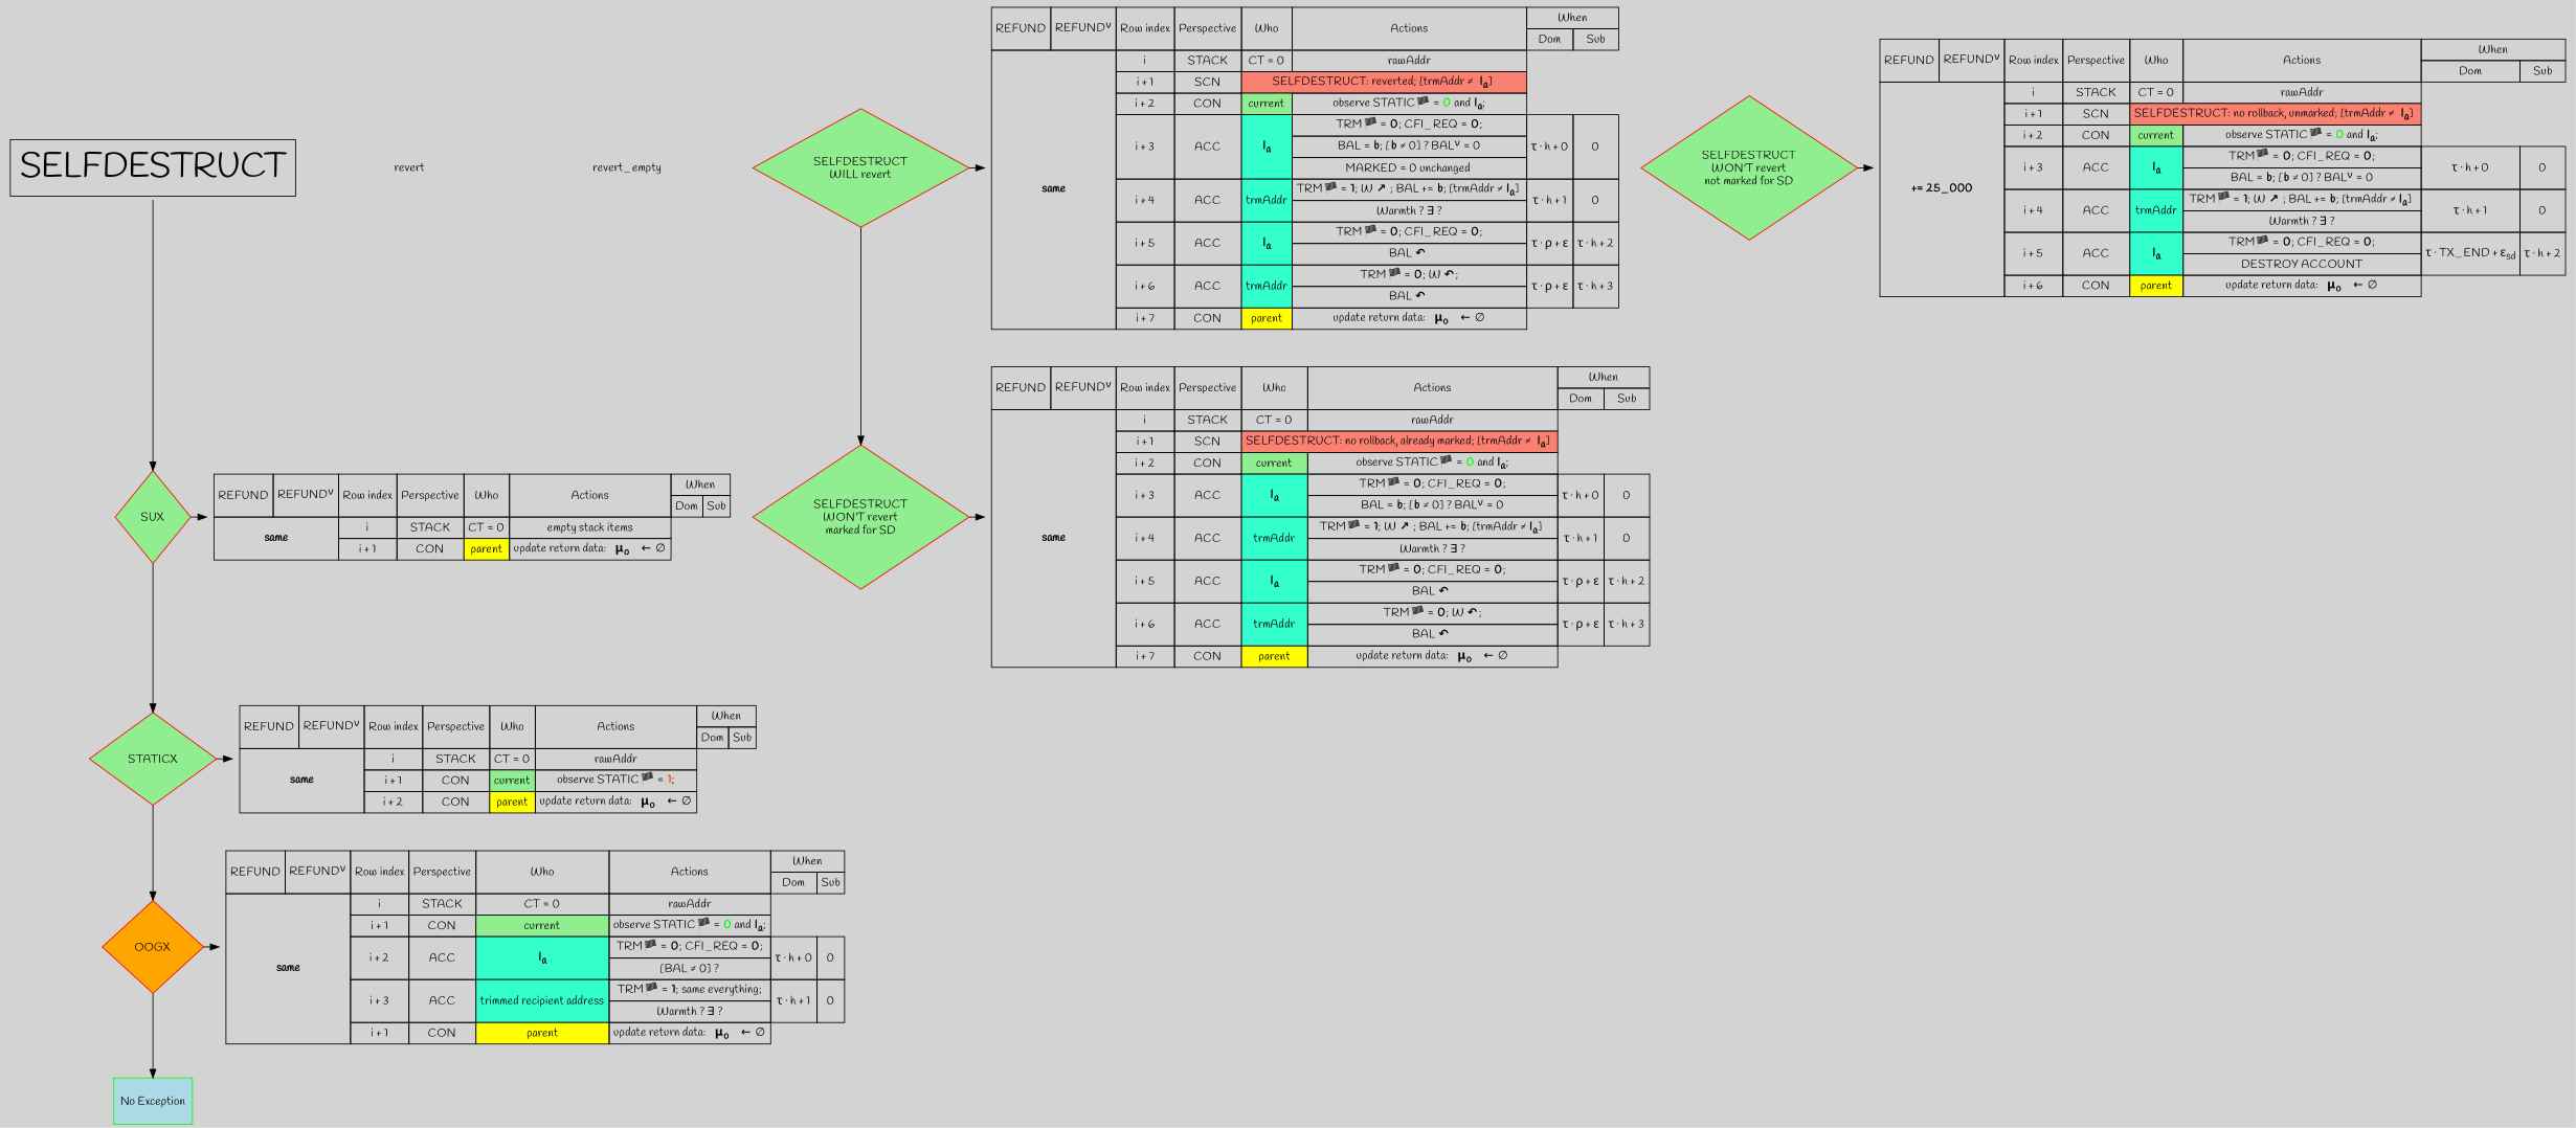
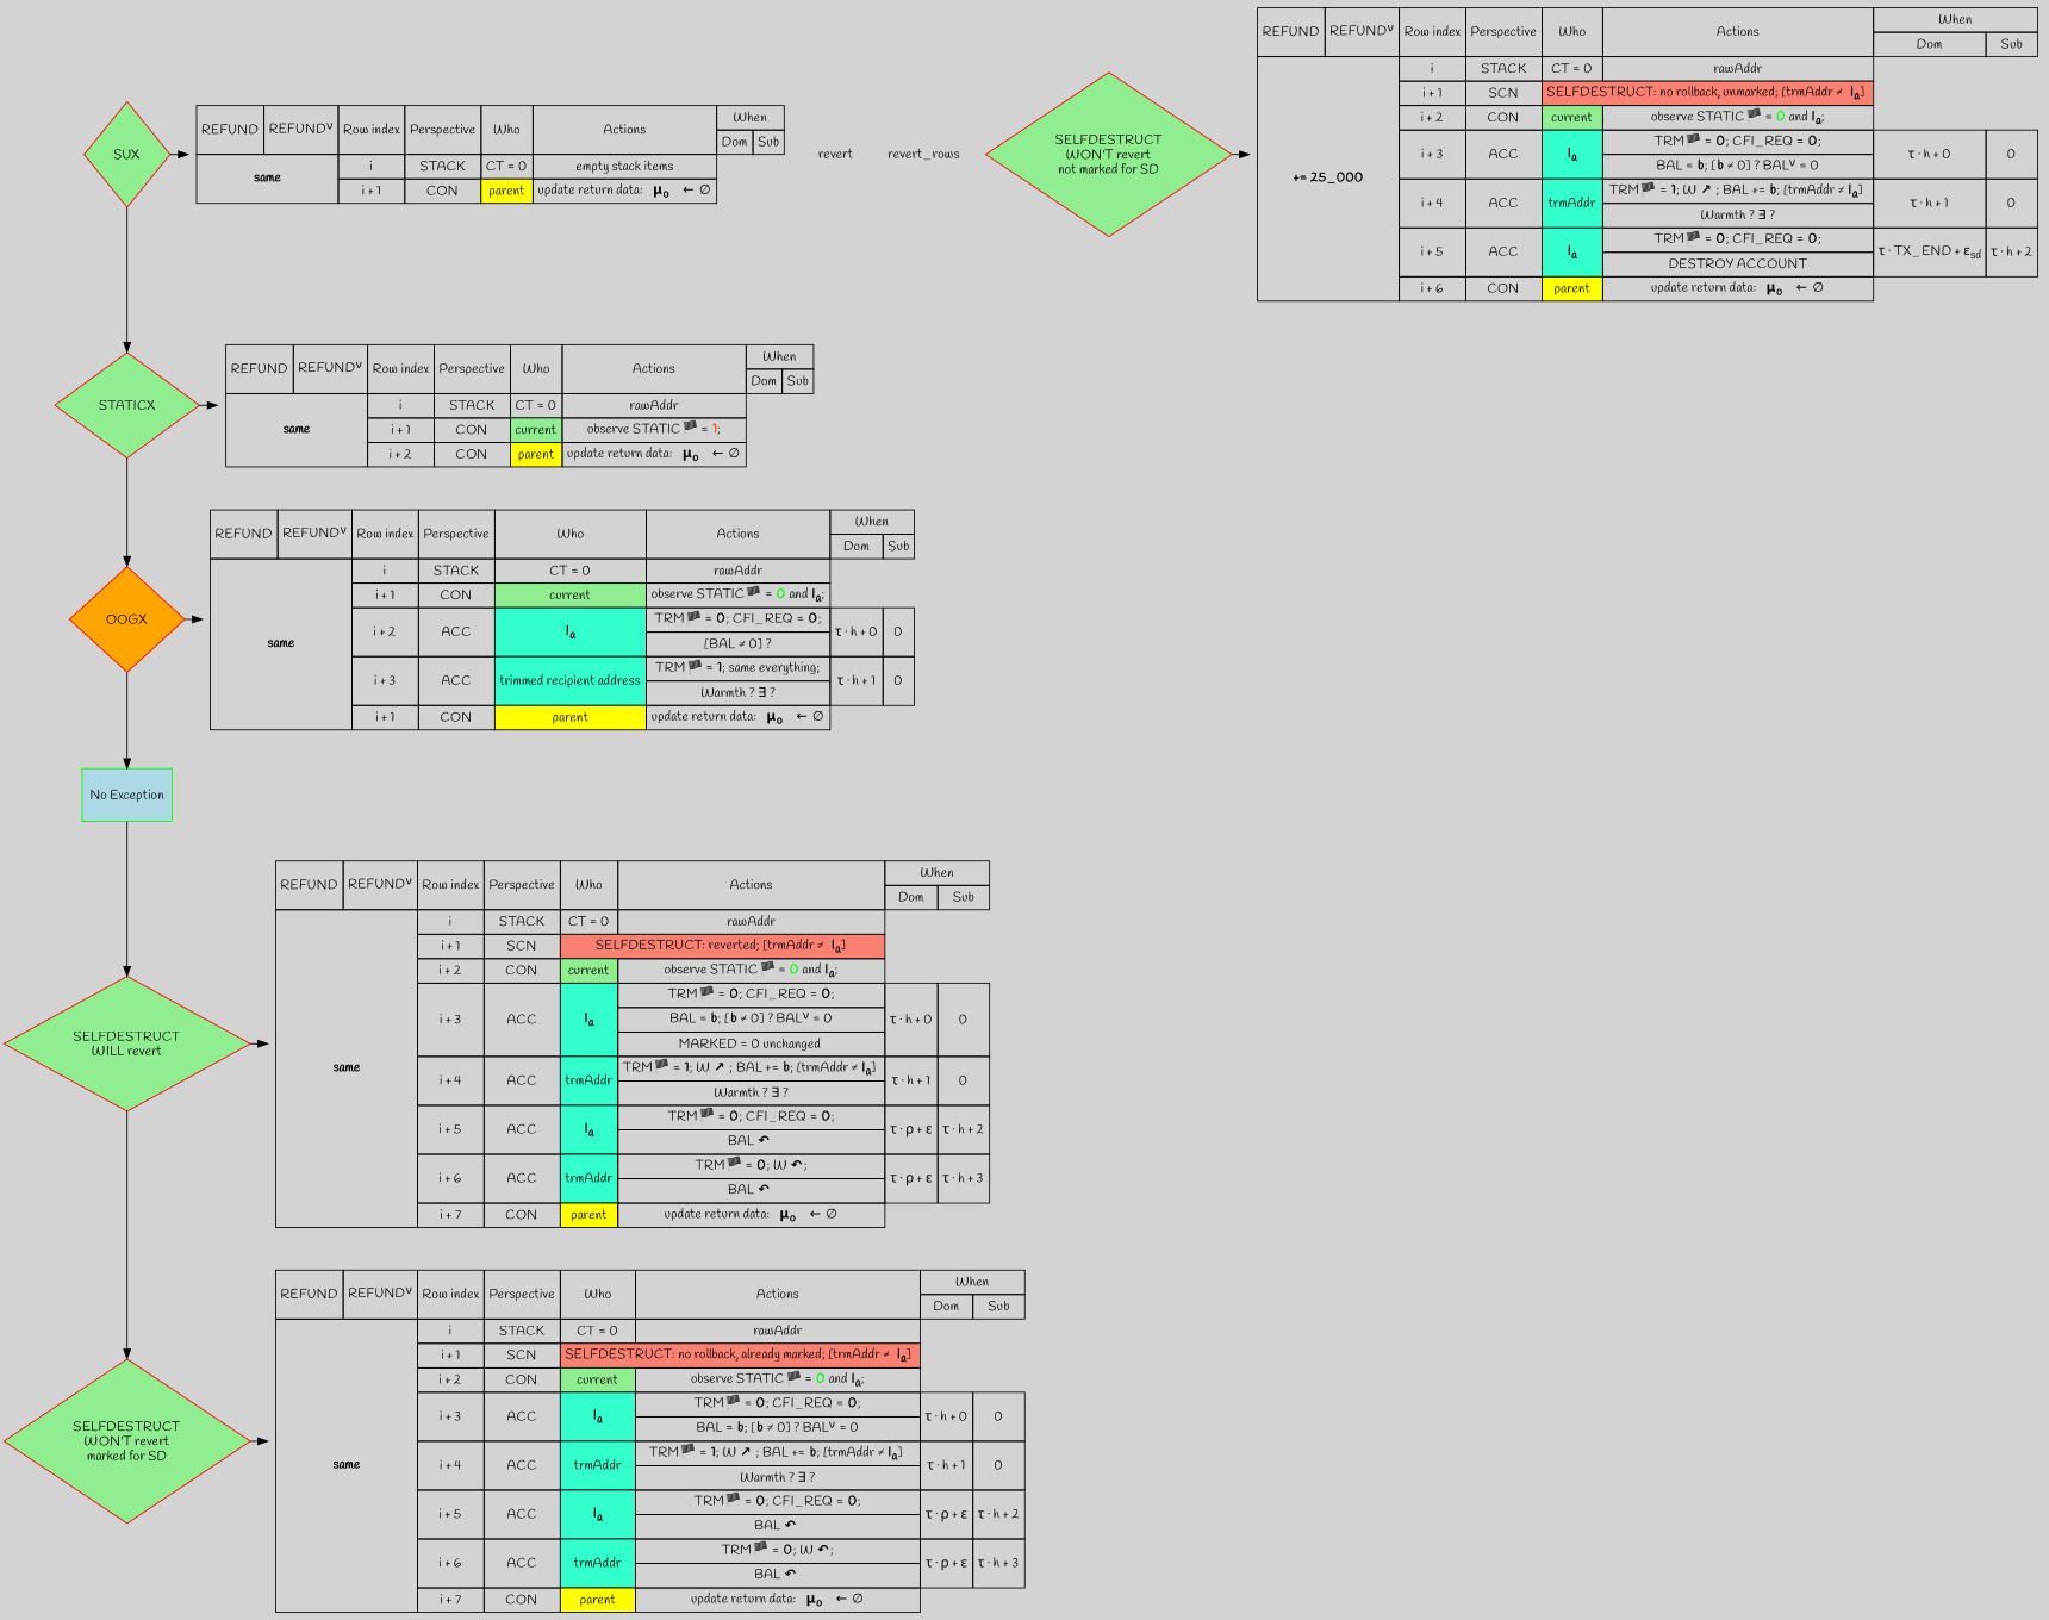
  digraph {
    bgcolor=lightgray
    node [fontname=Handlee shape=plaintext]
    edge [fontname=Handlee]
    n1 [color=RED fillcolor=LIGHTGREEN label="\nSUX\n " shape=diamond style=filled]
    n2 [label=< <TABLE BORDER="0" CELLBORDER="1" CELLSPACING="0" CELLPADDING="4">   <TR>     <TD ROWSPAN="2">REFUND</TD><TD ROWSPAN="2">REFUND<sup>&nu;</sup></TD>     <TD ROWSPAN="2">Row index</TD>     <TD ROWSPAN="2">Perspective</TD>     <TD ROWSPAN="2">Who</TD>     <TD ROWSPAN="2" COLSPAN="1">Actions</TD>     <TD ROWSPAN="1" COLSPAN="2">When</TD>   </TR>   <TR>     <TD ROWSPAN="1" COLSPAN="1">Dom</TD><TD ROWSPAN="1" COLSPAN="1">Sub</TD>   </TR>   <TR>     <TD ROWSPAN="2" COLSPAN="2"><B>same</B></TD>     <TD>i</TD>     <TD>STACK</TD>     <TD>CT = 0</TD>     <TD>empty stack items</TD>   </TR>   <TR>     <TD>i + 1</TD>     <TD>CON</TD>     <TD BGCOLOR="YELLOW">parent</TD>     <TD COLSPAN="1">update return data: &nbsp; <B>μ<sub>o</sub></B> &shy;&nbsp; ← ∅</TD>   </TR> </TABLE>>]
    n3 [color=RED fillcolor=LIGHTGREEN label="\nSTATICX\n " shape=diamond style=filled]
    n4 [label=< <TABLE BORDER="0" CELLBORDER="1" CELLSPACING="0" CELLPADDING="4">   <TR>     <TD ROWSPAN="2">REFUND</TD><TD ROWSPAN="2">REFUND<sup>&nu;</sup></TD>     <TD ROWSPAN="2">Row index</TD>     <TD ROWSPAN="2">Perspective</TD>     <TD ROWSPAN="2">Who</TD>     <TD ROWSPAN="2" COLSPAN="1">Actions</TD>     <TD ROWSPAN="1" COLSPAN="2">When</TD>   </TR>   <TR>     <TD ROWSPAN="1" COLSPAN="1">Dom</TD>     <TD ROWSPAN="1" COLSPAN="1">Sub</TD>   </TR>   <TR>     <TD ROWSPAN="3" COLSPAN="2"><B>same</B></TD>     <TD>i</TD>     <TD>STACK</TD>     <TD>CT = 0</TD>     <TD>rawAddr</TD>   </TR>   <TR>     <TD>i + 1</TD>     <TD>CON</TD>     <TD BGCOLOR="LIGHTGREEN">current</TD>     <TD>observe STATIC🏴 = <B><FONT COLOR="ORANGERED">1</FONT></B>;</TD>   </TR>   <TR>     <TD>i + 2</TD>     <TD>CON</TD>     <TD BGCOLOR="YELLOW">parent</TD>     <TD>update return data: &nbsp; <B>μ<sub>o</sub></B> &shy;&nbsp; ← ∅</TD>   </TR> </TABLE>>]
    n5 [color=RED fillcolor=ORANGE label="\nOOGX\n " shape=diamond style=filled]
    n6 [label=< <TABLE BORDER="0" CELLBORDER="1" CELLSPACING="0" CELLPADDING="4">   <TR>     <TD ROWSPAN="2">REFUND</TD><TD ROWSPAN="2">REFUND<sup>&nu;</sup></TD>     <TD ROWSPAN="2">Row index</TD>     <TD ROWSPAN="2">Perspective</TD>     <TD ROWSPAN="2">Who</TD>     <TD ROWSPAN="2" COLSPAN="1">Actions</TD>     <TD ROWSPAN="1" COLSPAN="2">When</TD>   </TR>   <TR>     <TD ROWSPAN="1" COLSPAN="1">Dom</TD>     <TD ROWSPAN="1" COLSPAN="1">Sub</TD>   </TR>   <TR>     <TD ROWSPAN="7" COLSPAN="2"><B>same</B></TD>     <TD>i</TD>     <TD>STACK</TD>     <TD>CT = 0</TD>     <TD>rawAddr</TD>   </TR>   <TR>     <TD>i + 1</TD>     <TD>CON</TD>     <TD BGCOLOR="LIGHTGREEN">current</TD>     <TD>observe STATIC🏴 = <B><FONT COLOR="GREEN">0</FONT></B> and <B>I<sub>a</sub></B>;</TD>   </TR>   <TR>     <TD ROWSPAN="2">i + 2</TD>     <TD ROWSPAN="2">ACC</TD>     <TD ROWSPAN="2" BGCOLOR=" #33FFCC "><B>I<sub>a</sub></B></TD>     <TD ROWSPAN="1">TRM🏴 = <B>0</B>; CFI_REQ = <B>0</B>;</TD>     <TD ROWSPAN="2">τ · h + 0</TD>     <TD ROWSPAN="2">0</TD>   </TR>   <TR>     <TD ROWSPAN="1">[BAL &ne; 0] ?</TD>   </TR>   <TR>     <TD ROWSPAN="2">i + 3</TD>     <TD ROWSPAN="2">ACC</TD>     <TD ROWSPAN="2" BGCOLOR=" #33FFCC ">trimmed recipient address</TD>     <TD ROWSPAN="1">TRM🏴 = <B>1</B>; same everything;</TD>     <TD ROWSPAN="2">τ · h + 1</TD>     <TD ROWSPAN="2">0</TD>   </TR>   <TR>     <TD ROWSPAN="1">Warmth ? &exist; ?</TD>   </TR>   <TR>     <TD>i + 1</TD>     <TD>CON</TD>     <TD BGCOLOR="YELLOW">parent</TD>     <TD>update return data: &nbsp; <B>μ<sub>o</sub></B> &shy;&nbsp; ← ∅</TD>   </TR> </TABLE>>]
    revert
-   revert_rows [label=revert_empty]
+   revert_rows
    n9 [color=RED fillcolor=LIGHTGREEN label="\nSELFDESTRUCT\nWILL revert\n " shape=diamond style=filled]
    n10 [label=< <TABLE BORDER="0" CELLBORDER="1" CELLSPACING="0" CELLPADDING="4">   <TR>     <TD ROWSPAN="2">REFUND</TD><TD ROWSPAN="2">REFUND<sup>&nu;</sup></TD>     <TD ROWSPAN="2">Row index</TD>     <TD ROWSPAN="2">Perspective</TD>     <TD ROWSPAN="2">Who</TD>     <TD ROWSPAN="2" COLSPAN="1">Actions</TD>     <TD ROWSPAN="1" COLSPAN="2">When</TD>   </TR>   <TR>     <TD ROWSPAN="1" COLSPAN="1">Dom</TD>     <TD ROWSPAN="1" COLSPAN="1">Sub</TD>   </TR>   <TR>     <TD ROWSPAN="13" COLSPAN="2"><B>same</B></TD>     <TD>i</TD>     <TD>STACK</TD>     <TD>CT = 0</TD>     <TD>rawAddr</TD>   </TR>   <TR>     <TD COLSPAN="1">i + 1</TD>     <TD COLSPAN="1">SCN</TD>     <TD BGCOLOR="salmon" COLSPAN="2">SELFDESTRUCT: reverted; [trmAddr &ne;&nbsp; <B>I<sub>a</sub></B>] </TD>   </TR>   <TR>     <TD>i + 2</TD>     <TD>CON</TD>     <TD BGCOLOR="LIGHTGREEN">current</TD>     <TD>observe STATIC🏴 = <B><FONT COLOR="GREEN">0</FONT></B> and <B>I<sub>a</sub></B>;</TD>   </TR>   <TR>     <TD ROWSPAN="3">i + 3</TD>     <TD ROWSPAN="3">ACC</TD>     <TD ROWSPAN="3" BGCOLOR=" #33FFCC "><B>I<sub>a</sub></B></TD>     <TD ROWSPAN="1">TRM🏴 = <B>0</B>; CFI_REQ = <B>0</B>;</TD>     <TD ROWSPAN="3">τ · h + 0</TD>     <TD ROWSPAN="3">0</TD>   </TR>   <TR>     <TD ROWSPAN="1">BAL = <B>b</B>; [<B>b</B> &ne; 0] ? BAL<sup>&nu;</sup> = 0</TD>   </TR>   <TR>     <TD ROWSPAN="1">MARKED = 0 unchanged </TD>   </TR>   <TR>     <TD ROWSPAN="2">i + 4</TD>     <TD ROWSPAN="2">ACC</TD>     <TD ROWSPAN="2" BGCOLOR=" #33FFCC ">trmAddr</TD>     <TD ROWSPAN="1">TRM🏴 = <B>1</B>; W <B>↗</B> ; BAL += <B>b</B>; [trmAddr &ne; <B>I<sub>a</sub></B>] </TD>     <TD ROWSPAN="2">τ · h + 1</TD>     <TD ROWSPAN="2">0</TD>   </TR>   <TR>     <TD ROWSPAN="1">Warmth ? &exist; ?</TD>   </TR>   <TR>     <TD ROWSPAN="2">i + 5</TD>     <TD ROWSPAN="2">ACC</TD>     <TD ROWSPAN="2" BGCOLOR=" #33FFCC "><B>I<sub>a</sub></B></TD>     <TD ROWSPAN="1">TRM🏴 = <B>0</B>; CFI_REQ = <B>0</B>;</TD>     <TD ROWSPAN="2">τ · ρ + ε</TD><TD ROWSPAN="2">τ · h + 2</TD>   </TR>   <TR>     <TD ROWSPAN="1">BAL <B>↶</B> </TD>   </TR>   <TR>     <TD ROWSPAN="2">i + 6</TD>     <TD ROWSPAN="2">ACC</TD>     <TD ROWSPAN="2" BGCOLOR=" #33FFCC ">trmAddr</TD>     <TD ROWSPAN="1">TRM🏴 = <B>0</B>; W <B>↶</B>;</TD>     <TD ROWSPAN="2">τ · ρ + ε</TD><TD ROWSPAN="2">τ · h + 3</TD>   </TR>   <TR>     <TD ROWSPAN="1">BAL <B>↶</B> </TD>   </TR>   <TR>     <TD>i + 7</TD>     <TD>CON</TD>     <TD BGCOLOR="YELLOW">parent</TD>     <TD>update return data: &nbsp; <B>μ<sub>o</sub></B> &shy;&nbsp; ← ∅</TD>   </TR> </TABLE>>]
    n11 [color=RED fillcolor=LIGHTGREEN label="\nSELFDESTRUCT\nWON'T revert\nmarked for SD\n " shape=diamond style=filled]
    n12 [label=< <TABLE BORDER="0" CELLBORDER="1" CELLSPACING="0" CELLPADDING="4">   <TR>     <TD ROWSPAN="2">REFUND</TD><TD ROWSPAN="2">REFUND<sup>&nu;</sup></TD>     <TD ROWSPAN="2">Row index</TD>     <TD ROWSPAN="2">Perspective</TD>     <TD ROWSPAN="2">Who</TD>     <TD ROWSPAN="2" COLSPAN="1">Actions</TD>     <TD ROWSPAN="1" COLSPAN="2">When</TD>   </TR>   <TR>     <TD ROWSPAN="1" COLSPAN="1">Dom</TD>     <TD ROWSPAN="1" COLSPAN="1">Sub</TD>   </TR>   <TR>     <TD ROWSPAN="12" COLSPAN="2"><B>same</B></TD>     <TD>i</TD>     <TD>STACK</TD>     <TD>CT = 0</TD>     <TD>rawAddr</TD>   </TR>   <TR>     <TD COLSPAN="1">i + 1</TD>     <TD COLSPAN="1">SCN</TD>     <TD BGCOLOR="salmon" COLSPAN="2">SELFDESTRUCT: no rollback, already marked; [trmAddr &ne;&nbsp; <B>I<sub>a</sub></B>] </TD>   </TR>   <TR>     <TD>i + 2</TD>     <TD>CON</TD>     <TD BGCOLOR="LIGHTGREEN">current</TD>     <TD>observe STATIC🏴 = <B><FONT COLOR="GREEN">0</FONT></B> and <B>I<sub>a</sub></B>;</TD>   </TR>   <TR>     <TD ROWSPAN="2">i + 3</TD>     <TD ROWSPAN="2">ACC</TD>     <TD ROWSPAN="2" BGCOLOR=" #33FFCC "><B>I<sub>a</sub></B></TD>     <TD ROWSPAN="1">TRM🏴 = <B>0</B>; CFI_REQ = <B>0</B>;</TD>     <TD ROWSPAN="2">τ · h + 0</TD>     <TD ROWSPAN="2">0</TD>   </TR>   <TR>     <TD ROWSPAN="1">BAL = <B>b</B>; [<B>b</B> &ne; 0] ? BAL<sup>&nu;</sup> = 0</TD>   </TR>   <TR>     <TD ROWSPAN="2">i + 4</TD>     <TD ROWSPAN="2">ACC</TD>     <TD ROWSPAN="2" BGCOLOR=" #33FFCC ">trmAddr</TD>     <TD ROWSPAN="1">TRM🏴 = <B>1</B>; W <B>↗</B> ; BAL += <B>b</B>; [trmAddr &ne; <B>I<sub>a</sub></B>] </TD>     <TD ROWSPAN="2">τ · h + 1</TD>     <TD ROWSPAN="2">0</TD>   </TR>   <TR>     <TD ROWSPAN="1">Warmth ? &exist; ?</TD>   </TR>   <TR>     <TD ROWSPAN="2">i + 5</TD>     <TD ROWSPAN="2">ACC</TD>     <TD ROWSPAN="2" BGCOLOR=" #33FFCC "><B>I<sub>a</sub></B></TD>     <TD ROWSPAN="1">TRM🏴 = <B>0</B>; CFI_REQ = <B>0</B>;</TD>     <TD ROWSPAN="2">τ · ρ + ε</TD><TD ROWSPAN="2">τ · h + 2</TD>   </TR>   <TR>     <TD ROWSPAN="1">BAL <B>↶</B> </TD>   </TR>   <TR>     <TD ROWSPAN="2">i + 6</TD>     <TD ROWSPAN="2">ACC</TD>     <TD ROWSPAN="2" BGCOLOR=" #33FFCC ">trmAddr</TD>     <TD ROWSPAN="1">TRM🏴 = <B>0</B>; W <B>↶</B>;</TD>     <TD ROWSPAN="2">τ · ρ + ε</TD><TD ROWSPAN="2">τ · h + 3</TD>   </TR>   <TR>     <TD ROWSPAN="1">BAL <B>↶</B> </TD>   </TR>   <TR>     <TD>i + 7</TD>     <TD>CON</TD>     <TD BGCOLOR="YELLOW">parent</TD>     <TD>update return data: &nbsp; <B>μ<sub>o</sub></B> &shy;&nbsp; ← ∅</TD>   </TR> </TABLE>>]
    n13 [color=RED fillcolor=LIGHTGREEN label="\nSELFDESTRUCT\nWON'T revert\nnot marked for SD\n " shape=diamond style=filled]
    n14 [label=< <TABLE BORDER="0" CELLBORDER="1" CELLSPACING="0" CELLPADDING="4">   <TR>     <TD ROWSPAN="2">REFUND</TD><TD ROWSPAN="2">REFUND<sup>&nu;</sup></TD>     <TD ROWSPAN="2">Row index</TD>     <TD ROWSPAN="2">Perspective</TD>     <TD ROWSPAN="2">Who</TD>     <TD ROWSPAN="2" COLSPAN="1">Actions</TD>     <TD ROWSPAN="1" COLSPAN="2">When</TD>   </TR>   <TR>     <TD ROWSPAN="1" COLSPAN="1">Dom</TD>     <TD ROWSPAN="1" COLSPAN="1">Sub</TD>   </TR>   <TR>     <TD ROWSPAN="12" COLSPAN="2"><B>+= 25_000</B></TD>     <TD>i</TD>     <TD>STACK</TD>     <TD>CT = 0</TD>     <TD>rawAddr</TD>   </TR>   <TR>     <TD COLSPAN="1">i + 1</TD>     <TD COLSPAN="1">SCN</TD>     <TD BGCOLOR="salmon" COLSPAN="2">SELFDESTRUCT: no rollback, unmarked; [trmAddr &ne;&nbsp; <B>I<sub>a</sub></B>] </TD>   </TR>   <TR>     <TD>i + 2</TD>     <TD>CON</TD>     <TD BGCOLOR="LIGHTGREEN">current</TD>     <TD>observe STATIC🏴 = <B><FONT COLOR="GREEN">0</FONT></B> and <B>I<sub>a</sub></B>;</TD>   </TR>   <TR>     <TD ROWSPAN="2">i + 3</TD>     <TD ROWSPAN="2">ACC</TD>     <TD ROWSPAN="2" BGCOLOR=" #33FFCC "><B>I<sub>a</sub></B></TD>     <TD ROWSPAN="1">TRM🏴 = <B>0</B>; CFI_REQ = <B>0</B>;</TD>     <TD ROWSPAN="2">τ · h + 0</TD>     <TD ROWSPAN="2">0</TD>   </TR>   <TR>     <TD ROWSPAN="1">BAL = <B>b</B>; [<B>b</B> &ne; 0] ? BAL<sup>&nu;</sup> = 0</TD>   </TR>   <TR>     <TD ROWSPAN="2">i + 4</TD>     <TD ROWSPAN="2">ACC</TD>     <TD ROWSPAN="2" BGCOLOR=" #33FFCC ">trmAddr</TD>     <TD ROWSPAN="1">TRM🏴 = <B>1</B>; W <B>↗</B> ; BAL += <B>b</B>; [trmAddr &ne; <B>I<sub>a</sub></B>] </TD>     <TD ROWSPAN="2">τ · h + 1</TD>     <TD ROWSPAN="2">0</TD>   </TR>   <TR>     <TD ROWSPAN="1">Warmth ? &exist; ?</TD>   </TR>   <TR>     <TD ROWSPAN="2">i + 5</TD>     <TD ROWSPAN="2">ACC</TD>     <TD ROWSPAN="2" BGCOLOR=" #33FFCC "><B>I<sub>a</sub></B></TD>     <TD ROWSPAN="1">TRM🏴 = <B>0</B>; CFI_REQ = <B>0</B>;</TD>     <TD ROWSPAN="2">τ · TX_END + ε<sub>sd</sub></TD><TD ROWSPAN="2">τ · h + 2</TD>   </TR>   <TR>     <TD ROWSPAN="1">DESTROY ACCOUNT</TD>   </TR>   <TR>     <TD>i + 6</TD>     <TD>CON</TD>     <TD BGCOLOR="YELLOW">parent</TD>     <TD>update return data: &nbsp; <B>μ<sub>o</sub></B> &shy;&nbsp; ← ∅</TD>   </TR> </TABLE>>]
    n15 [color=green fillcolor=LIGHTBLUE label="\nNo Exception\n " shape=rect style=filled]
-   n16 [label=<   <TABLE BORDER="0" CELLBORDER="1" CELLSPACING="0" CELLPADDING="10">   <TR>   <TD><FONT POINT-SIZE="40">SELFDESTRUCT</FONT></TD>   </TR>   </TABLE>>]
    subgraph sub_1 {
      rank=same
      n1
      n2
    }
    subgraph sub_2 {
      rank=same
      n3
      n4
    }
    subgraph sub_3 {
      rank=same
      n5
      n6
    }
    subgraph sub_4 {
      rank=same
      revert
      revert_rows
    }
    subgraph sub_5 {
      rank=same
      n9
      n10
    }
    subgraph sub_6 {
      rank=same
      n11
      n12
    }
    subgraph sub_7 {
      rank=same
      n13
      n14
    }
    n1 -> n2
    n1 -> n3
    n3 -> n4
    n3 -> n5
    n5 -> n6
    n5 -> n15
    n9 -> n10
    n9 -> n11
    n11 -> n12
    n13 -> n14
-   n16 -> n1
+   n15 -> n9
  }
